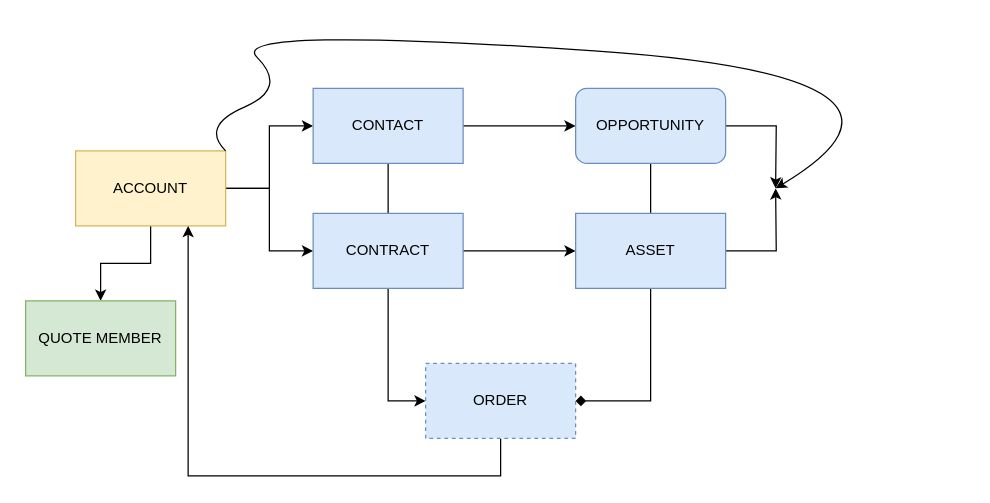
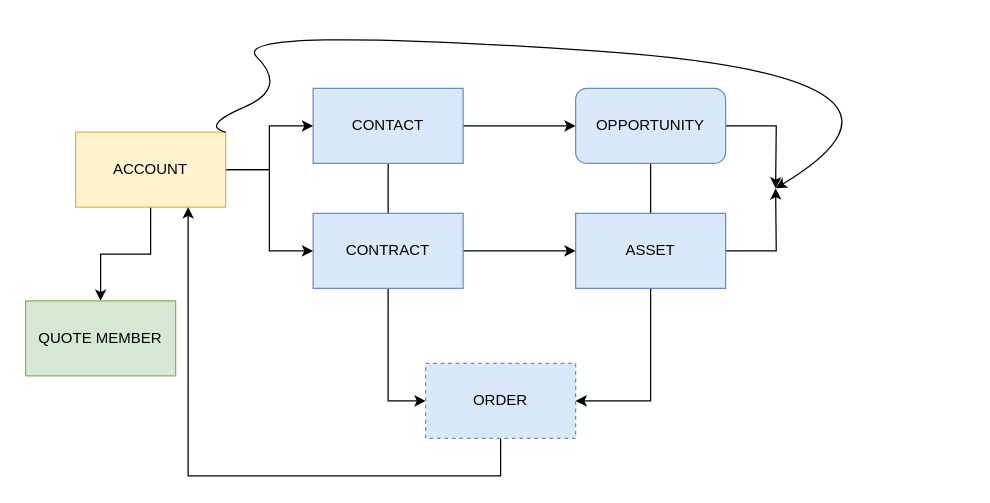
  <mxCell id="0" />
  <mxCell id="1" parent="0" />
  <mxCell id="2" style="edgeStyle=orthogonalEdgeStyle;rounded=0;orthogonalLoop=1;jettySize=auto;html=1;entryX=0;entryY=0.5;entryDx=0;entryDy=0;" edge="1" parent="1" source="5" target="10"><mxGeometry relative="1" as="geometry" /></mxCell>
  <mxCell id="3" style="edgeStyle=orthogonalEdgeStyle;rounded=0;orthogonalLoop=1;jettySize=auto;html=1;entryX=0;entryY=0.5;entryDx=0;entryDy=0;" edge="1" parent="1" source="5" target="8"><mxGeometry relative="1" as="geometry" /></mxCell>
  <mxCell id="4" style="edgeStyle=orthogonalEdgeStyle;rounded=0;orthogonalLoop=1;jettySize=auto;html=1;exitX=0.5;exitY=1;exitDx=0;exitDy=0;entryX=0.5;entryY=0;entryDx=0;entryDy=0;" edge="1" parent="1" source="5" target="16"><mxGeometry relative="1" as="geometry" /></mxCell>
- <mxCell id="5" value="ACCOUNT" style="rounded=0;whiteSpace=wrap;html=1;fillColor=#fff2cc;strokeColor=#d6b656;" vertex="1" parent="1"><mxGeometry x="60" y="120" width="120" height="60" as="geometry" /></mxCell>
+ <mxCell id="5" value="ACCOUNT" style="rounded=0;whiteSpace=wrap;html=1;fillColor=#fff2cc;strokeColor=#d6b656;" vertex="1" parent="1"><mxGeometry x="60" y="105" width="120" height="60" as="geometry" /></mxCell>
  <mxCell id="6" style="edgeStyle=orthogonalEdgeStyle;rounded=0;orthogonalLoop=1;jettySize=auto;html=1;entryX=0;entryY=0.5;entryDx=0;entryDy=0;" edge="1" parent="1" source="8" target="15"><mxGeometry relative="1" as="geometry" /></mxCell>
  <mxCell id="7" style="edgeStyle=orthogonalEdgeStyle;rounded=0;orthogonalLoop=1;jettySize=auto;html=1;entryX=0;entryY=0.5;entryDx=0;entryDy=0;exitX=0.5;exitY=1;exitDx=0;exitDy=0;" edge="1" parent="1" source="10" target="19"><mxGeometry relative="1" as="geometry" /></mxCell>
  <mxCell id="8" value="CONTRACT" style="rounded=0;whiteSpace=wrap;html=1;fillColor=#dae8fc;strokeColor=#6c8ebf;" vertex="1" parent="1"><mxGeometry x="250" y="170" width="120" height="60" as="geometry" /></mxCell>
  <mxCell id="9" style="edgeStyle=orthogonalEdgeStyle;rounded=0;orthogonalLoop=1;jettySize=auto;html=1;" edge="1" parent="1" source="10" target="13"><mxGeometry relative="1" as="geometry" /></mxCell>
  <mxCell id="10" value="CONTACT" style="rounded=0;whiteSpace=wrap;html=1;fillColor=#dae8fc;strokeColor=#6c8ebf;" vertex="1" parent="1"><mxGeometry x="250" y="70" width="120" height="60" as="geometry" /></mxCell>
  <mxCell id="11" style="edgeStyle=orthogonalEdgeStyle;rounded=0;orthogonalLoop=1;jettySize=auto;html=1;exitX=1;exitY=0.5;exitDx=0;exitDy=0;" edge="1" parent="1" source="13"><mxGeometry relative="1" as="geometry"><mxPoint x="620" y="150" as="targetPoint" /></mxGeometry></mxCell>
- <mxCell id="12" style="edgeStyle=orthogonalEdgeStyle;rounded=0;orthogonalLoop=1;jettySize=auto;html=1;exitX=0.5;exitY=1;exitDx=0;exitDy=0;entryX=1;entryY=0.5;entryDx=0;entryDy=0;endArrow=diamond;" edge="1" parent="1" source="13" target="19"><mxGeometry relative="1" as="geometry" /></mxCell>
+ <mxCell id="12" style="edgeStyle=orthogonalEdgeStyle;rounded=0;orthogonalLoop=1;jettySize=auto;html=1;exitX=0.5;exitY=1;exitDx=0;exitDy=0;entryX=1;entryY=0.5;entryDx=0;entryDy=0;" edge="1" parent="1" source="13" target="19"><mxGeometry relative="1" as="geometry" /></mxCell>
  <mxCell id="13" value="OPPORTUNITY" style="whiteSpace=wrap;html=1;fillColor=#dae8fc;strokeColor=#6c8ebf;rounded=1;" vertex="1" parent="1"><mxGeometry x="460" y="70" width="120" height="60" as="geometry" /></mxCell>
  <mxCell id="14" style="edgeStyle=orthogonalEdgeStyle;rounded=0;orthogonalLoop=1;jettySize=auto;html=1;" edge="1" parent="1" source="15"><mxGeometry relative="1" as="geometry"><mxPoint x="620" y="150" as="targetPoint" /></mxGeometry></mxCell>
  <mxCell id="15" value="ASSET" style="rounded=0;whiteSpace=wrap;html=1;fillColor=#dae8fc;strokeColor=#6c8ebf;" vertex="1" parent="1"><mxGeometry x="460" y="170" width="120" height="60" as="geometry" /></mxCell>
  <mxCell id="16" value="QUOTE MEMBER" style="rounded=0;whiteSpace=wrap;html=1;fillColor=#d5e8d4;strokeColor=#82b366;" vertex="1" parent="1"><mxGeometry y="240" width="120" height="60" as="geometry" x="20" /></mxCell>
  <mxCell id="17" value="" style="curved=1;endArrow=classic;html=1;rounded=0;exitX=1;exitY=0;exitDx=0;exitDy=0;" edge="1" parent="1" source="5"><mxGeometry width="50" height="50" relative="1" as="geometry"><mxPoint x="180" y="70" as="sourcePoint" /><mxPoint x="620" y="150" as="targetPoint" /><Array as="points"><mxPoint x="160" y="100" /><mxPoint x="230" y="70" /><mxPoint x="180" y="20" /><mxPoint x="770" y="60" /></Array></mxGeometry></mxCell>
  <mxCell id="18" style="edgeStyle=orthogonalEdgeStyle;rounded=0;orthogonalLoop=1;jettySize=auto;html=1;entryX=0.75;entryY=1;entryDx=0;entryDy=0;" edge="1" parent="1" source="19" target="5"><mxGeometry relative="1" as="geometry"><Array as="points"><mxPoint x="400" y="380" /><mxPoint x="150" y="380" /></Array></mxGeometry></mxCell>
  <mxCell id="19" value="ORDER" style="rounded=0;whiteSpace=wrap;html=1;fillColor=#dae8fc;strokeColor=#6c8ebf;dashed=1;" vertex="1" parent="1"><mxGeometry x="340" y="290" width="120" height="60" as="geometry" /></mxCell>
